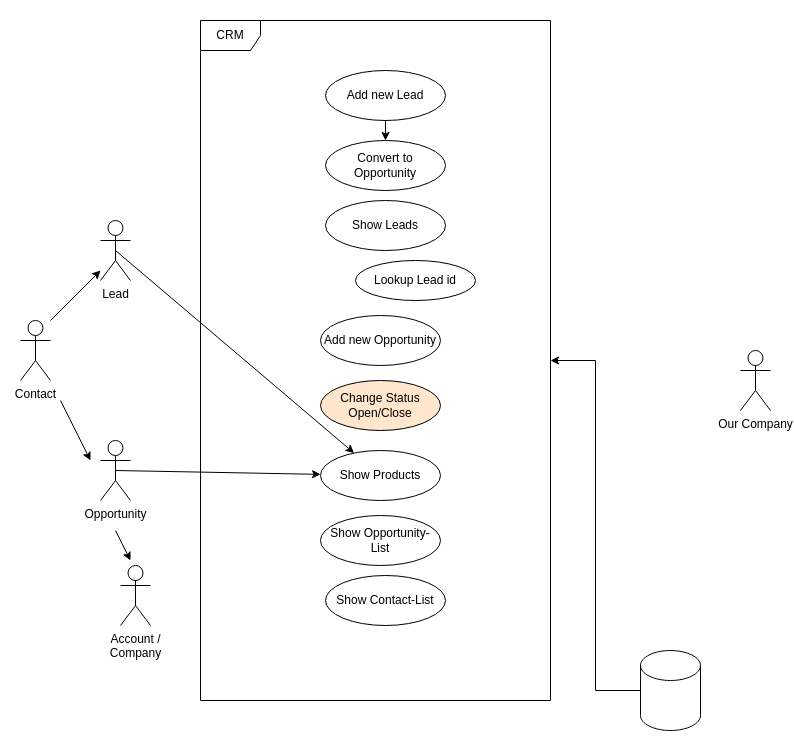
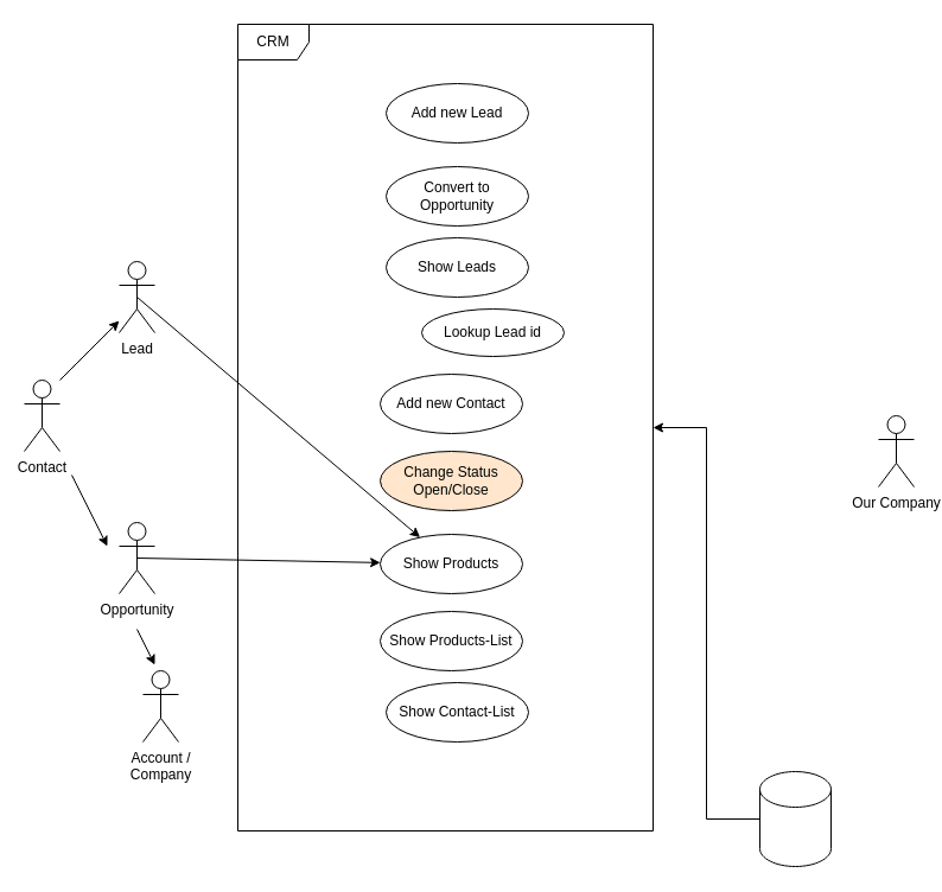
  <mxCell id="0" />
  <mxCell id="1" parent="0" />
  <mxCell id="2" value="CRM" style="shape=umlFrame;whiteSpace=wrap;html=1;" parent="1" vertex="1"><mxGeometry x="200" y="20" width="350" height="680" as="geometry" /></mxCell>
  <mxCell id="3" style="edgeStyle=none;rounded=0;orthogonalLoop=1;jettySize=auto;html=1;exitX=0.5;exitY=0.5;exitDx=0;exitDy=0;exitPerimeter=0;" parent="1" source="4" target="19" edge="1"><mxGeometry relative="1" as="geometry" /></mxCell>
  <mxCell id="4" value="Lead" style="shape=umlActor;verticalLabelPosition=bottom;verticalAlign=top;html=1;" parent="1" vertex="1"><mxGeometry x="100" y="220" width="30" height="60" as="geometry" /></mxCell>
  <mxCell id="5" style="edgeStyle=none;rounded=0;orthogonalLoop=1;jettySize=auto;html=1;exitX=0.5;exitY=0.5;exitDx=0;exitDy=0;exitPerimeter=0;" parent="1" source="7" target="19" edge="1"><mxGeometry relative="1" as="geometry" /></mxCell>
  <mxCell id="6" style="edgeStyle=none;rounded=0;orthogonalLoop=1;jettySize=auto;html=1;exitX=0.5;exitY=0.5;exitDx=0;exitDy=0;exitPerimeter=0;entryX=0.5;entryY=0.5;entryDx=0;entryDy=0;entryPerimeter=0;" parent="1" source="7" target="7" edge="1"><mxGeometry relative="1" as="geometry"><mxPoint x="320" y="590" as="targetPoint" /></mxGeometry></mxCell>
  <mxCell id="7" value="Opportunity" style="shape=umlActor;verticalLabelPosition=bottom;verticalAlign=top;html=1;" parent="1" vertex="1"><mxGeometry x="100" y="440" width="30" height="60" as="geometry" /></mxCell>
  <mxCell id="8" value="Contact" style="shape=umlActor;verticalLabelPosition=bottom;verticalAlign=top;html=1;" parent="1" vertex="1"><mxGeometry x="20" y="320" width="30" height="60" as="geometry" /></mxCell>
  <mxCell id="9" value="Our Company" style="shape=umlActor;verticalLabelPosition=bottom;verticalAlign=top;html=1;" parent="1" vertex="1"><mxGeometry x="740" y="350" width="30" height="60" as="geometry" /></mxCell>
  <mxCell id="10" value="Add new Lead" style="ellipse;whiteSpace=wrap;html=1;" parent="1" vertex="1"><mxGeometry x="325" y="70" width="120" height="50" as="geometry" /></mxCell>
  <mxCell id="11" value="Convert to Opportunity" style="ellipse;whiteSpace=wrap;html=1;" parent="1" vertex="1"><mxGeometry x="325" y="140" width="120" height="50" as="geometry" /></mxCell>
- <mxCell id="12" value="" style="endArrow=classic;html=1;entryX=0.5;entryY=0;entryDx=0;entryDy=0;" parent="1" source="10" target="11" edge="1"><mxGeometry width="50" height="50" relative="1" as="geometry"><mxPoint x="390" y="420" as="sourcePoint" /><mxPoint x="440" y="370" as="targetPoint" /></mxGeometry></mxCell>
  <mxCell id="13" value="Show Leads" style="ellipse;whiteSpace=wrap;html=1;" parent="1" vertex="1"><mxGeometry x="325" y="200" width="120" height="50" as="geometry" /></mxCell>
  <mxCell id="14" value="Lookup Lead id&lt;br&gt;" style="ellipse;whiteSpace=wrap;html=1;" parent="1" vertex="1"><mxGeometry x="355" y="260" width="120" height="40" as="geometry" /></mxCell>
  <mxCell id="15" value="" style="endArrow=classic;html=1;" parent="1" edge="1"><mxGeometry width="50" height="50" relative="1" as="geometry"><mxPoint x="50" y="320" as="sourcePoint" /><mxPoint x="100" y="270" as="targetPoint" /></mxGeometry></mxCell>
  <mxCell id="16" value="" style="endArrow=classic;html=1;" parent="1" edge="1"><mxGeometry width="50" height="50" relative="1" as="geometry"><mxPoint x="60" y="400" as="sourcePoint" /><mxPoint x="90" y="460" as="targetPoint" /></mxGeometry></mxCell>
- <mxCell id="17" value="Add new Opportunity" style="ellipse;whiteSpace=wrap;html=1;" parent="1" vertex="1"><mxGeometry x="320" y="315" width="120" height="50" as="geometry" /></mxCell>
+ <mxCell id="17" value="Add new Contact" style="ellipse;whiteSpace=wrap;html=1;" parent="1" vertex="1"><mxGeometry x="320" y="315" width="120" height="50" as="geometry" /></mxCell>
  <mxCell id="18" value="Change Status&lt;br&gt;Open/Close" style="ellipse;whiteSpace=wrap;html=1;fillColor=#ffe6cc;" parent="1" vertex="1"><mxGeometry x="320" y="380" width="120" height="50" as="geometry" /></mxCell>
  <mxCell id="19" value="Show Products" style="ellipse;whiteSpace=wrap;html=1;" parent="1" vertex="1"><mxGeometry x="320" y="450" width="120" height="50" as="geometry" /></mxCell>
  <mxCell id="20" value="Account / &lt;br&gt;Company" style="shape=umlActor;verticalLabelPosition=bottom;verticalAlign=top;html=1;" parent="1" vertex="1"><mxGeometry x="120" y="565" width="30" height="60" as="geometry" /></mxCell>
  <mxCell id="21" value="" style="endArrow=classic;html=1;" parent="1" edge="1"><mxGeometry width="50" height="50" relative="1" as="geometry"><mxPoint x="115" y="530" as="sourcePoint" /><mxPoint x="130" y="560" as="targetPoint" /></mxGeometry></mxCell>
- <mxCell id="22" value="Show Opportunity-List" style="ellipse;whiteSpace=wrap;html=1;" parent="1" vertex="1"><mxGeometry x="320" y="515" width="120" height="50" as="geometry" /></mxCell>
+ <mxCell id="22" value="Show Products-List" style="ellipse;whiteSpace=wrap;html=1;" parent="1" vertex="1"><mxGeometry x="320" y="515" width="120" height="50" as="geometry" /></mxCell>
  <mxCell id="23" value="Show Contact-List" style="ellipse;whiteSpace=wrap;html=1;" parent="1" vertex="1"><mxGeometry x="325" y="575" width="120" height="50" as="geometry" /></mxCell>
  <mxCell id="24" style="edgeStyle=orthogonalEdgeStyle;rounded=0;orthogonalLoop=1;jettySize=auto;html=1;exitX=0;exitY=0.5;exitDx=0;exitDy=0;exitPerimeter=0;" edge="1" parent="1" source="25" target="2"><mxGeometry relative="1" as="geometry" /></mxCell>
  <mxCell id="25" value="" style="shape=cylinder3;whiteSpace=wrap;html=1;boundedLbl=1;backgroundOutline=1;size=15;" vertex="1" parent="1"><mxGeometry x="640" y="650" width="60" height="80" as="geometry" /></mxCell>
